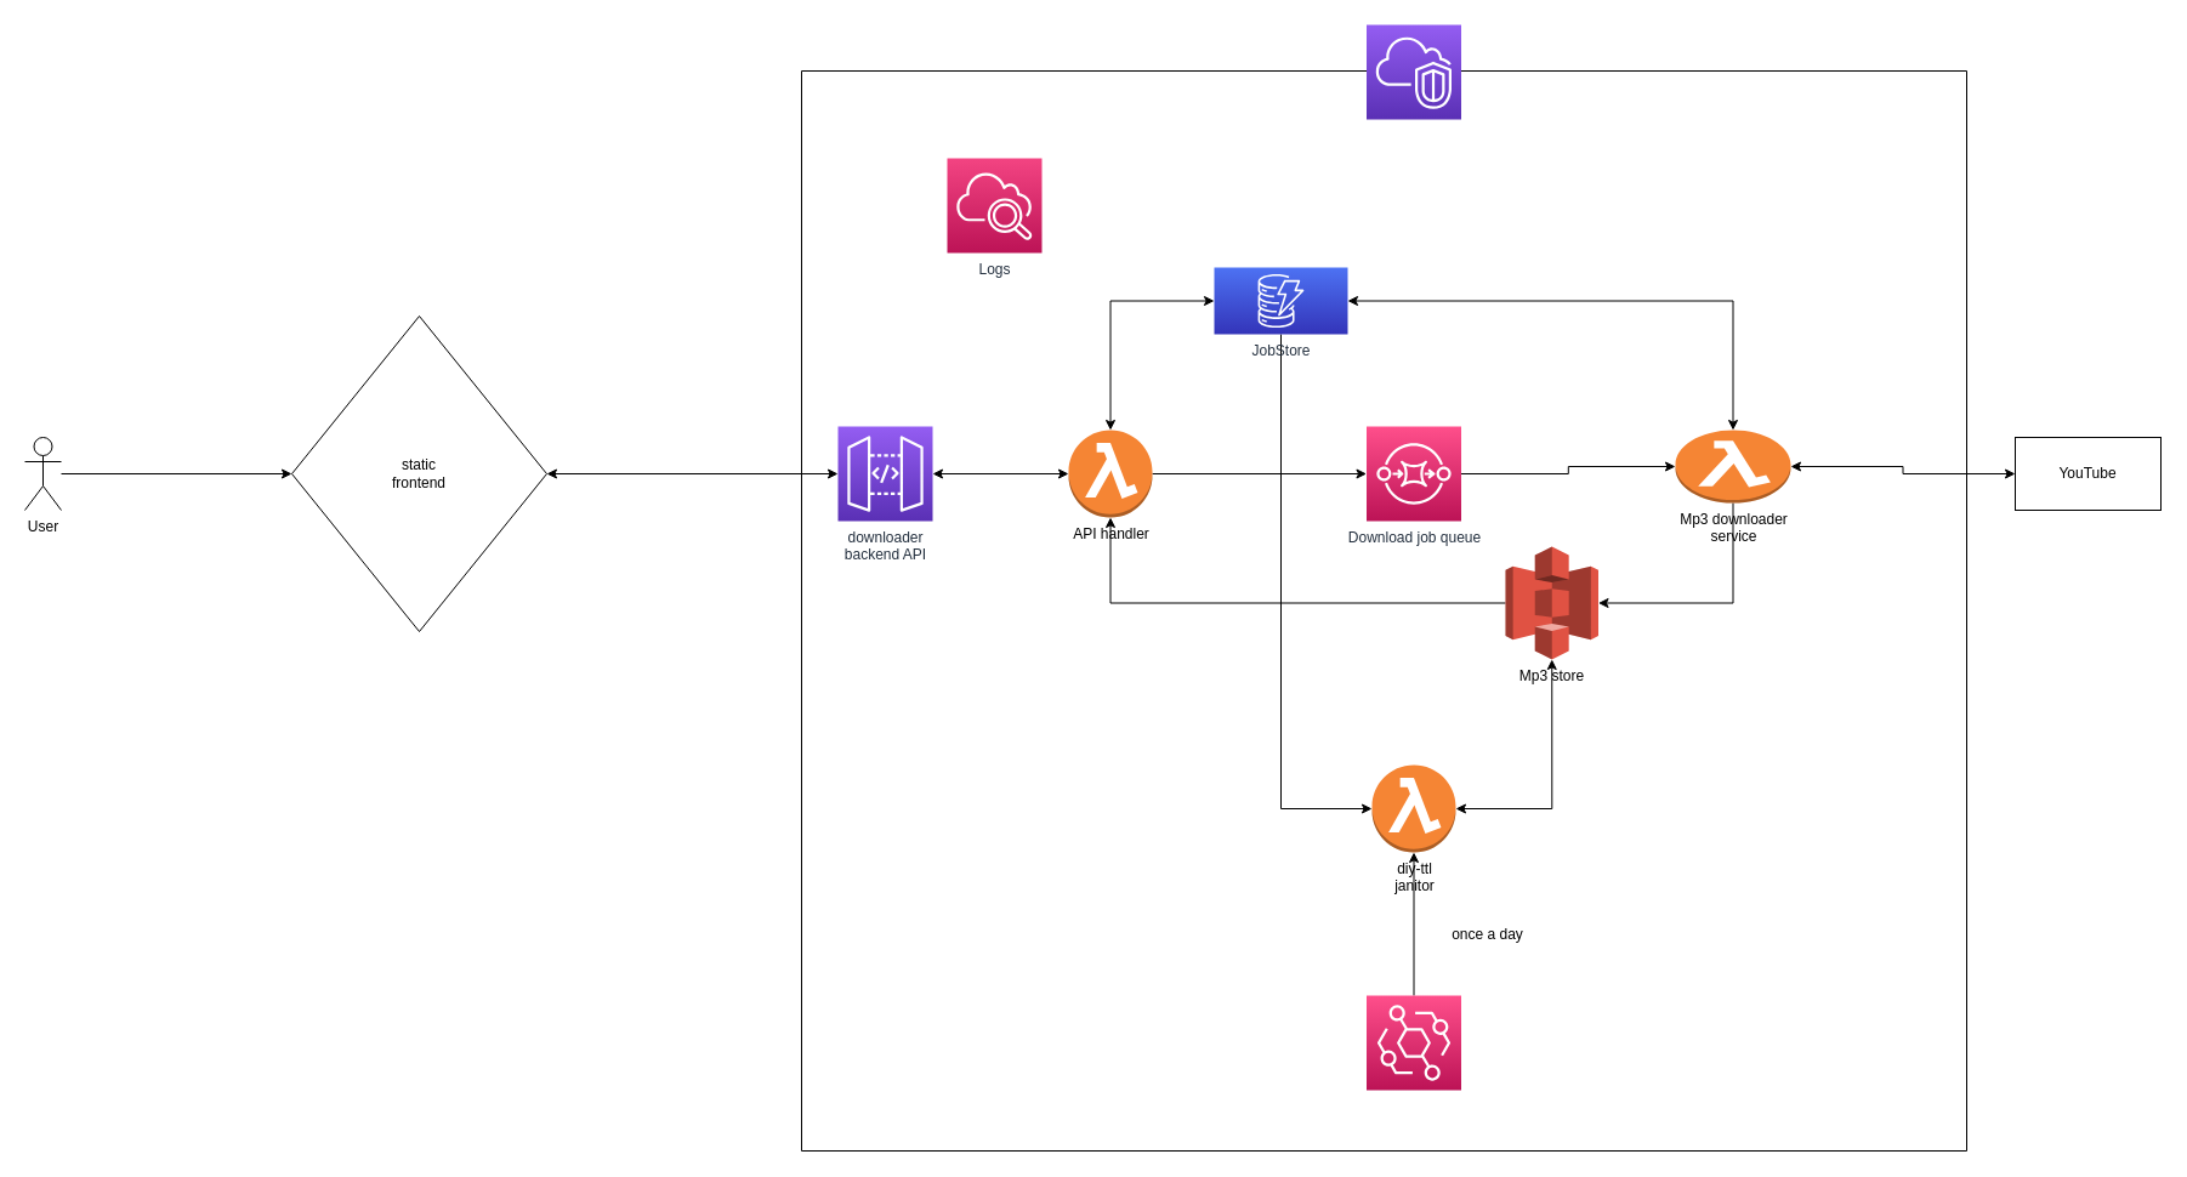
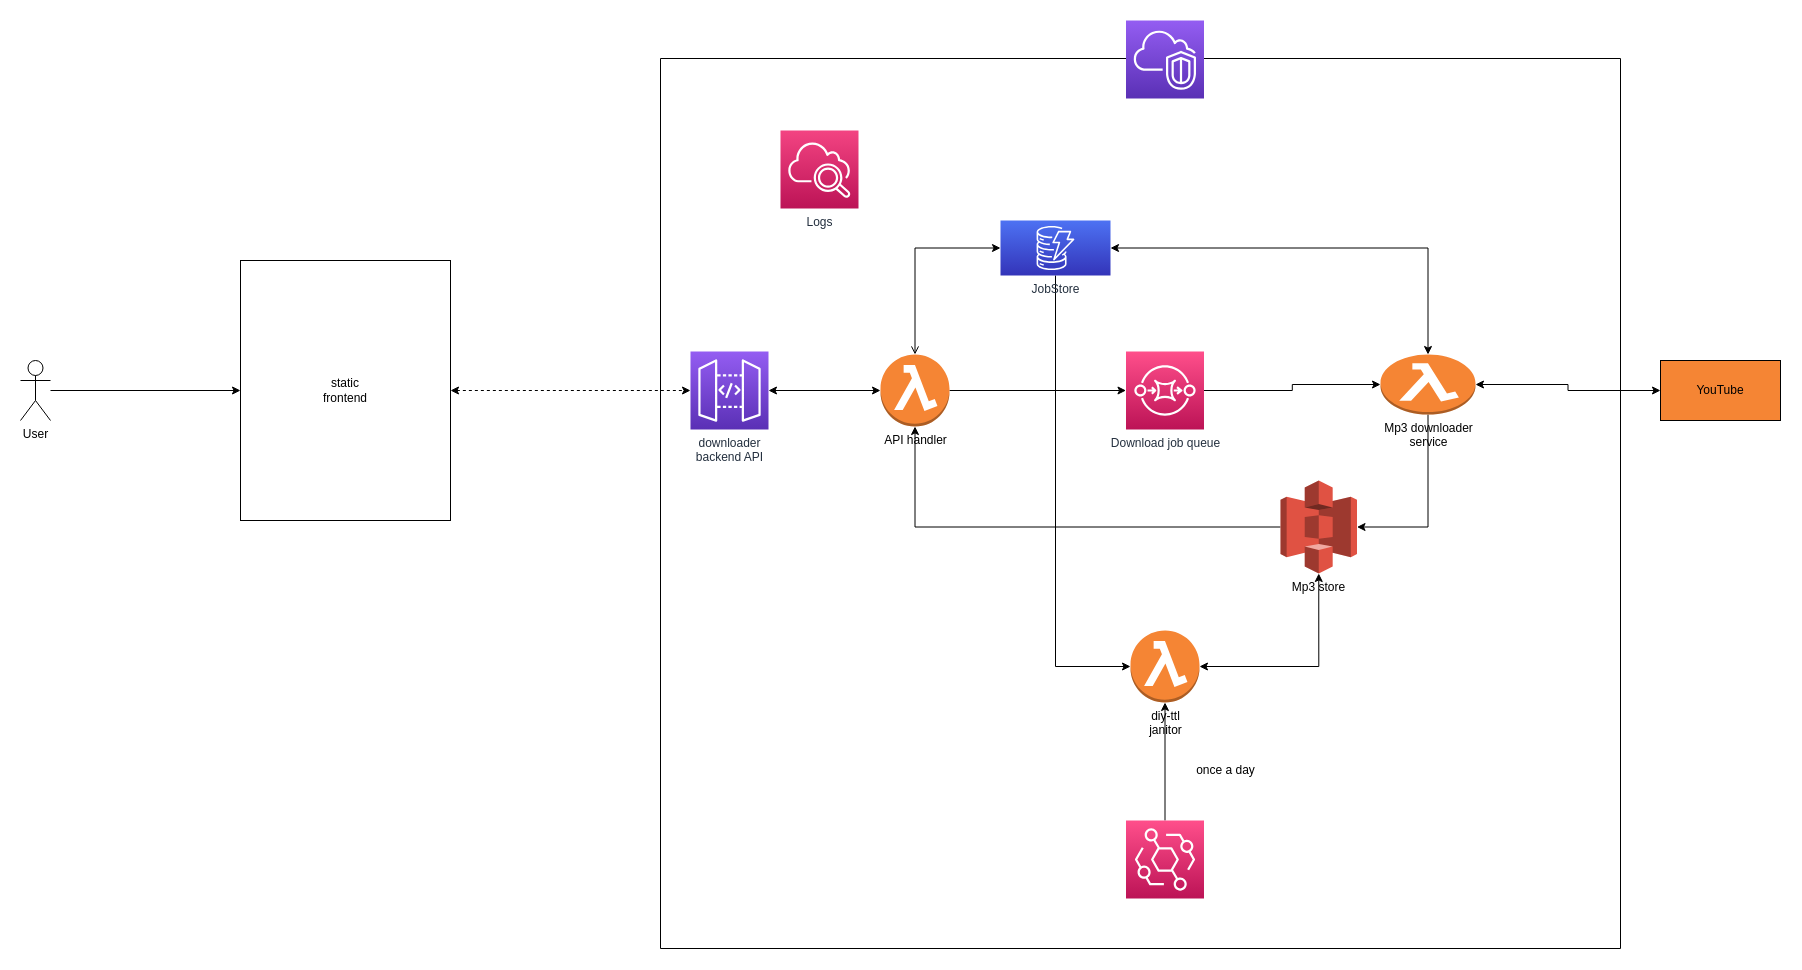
  <mxCell id="0" />
  <mxCell id="1" parent="0" />
- <mxCell id="2" style="edgeStyle=orthogonalEdgeStyle;rounded=0;orthogonalLoop=1;jettySize=auto;html=1;exitX=1;exitY=0.5;exitDx=0;exitDy=0;startArrow=classic;startFill=1;" edge="1" parent="1" source="3" target="29"><mxGeometry relative="1" as="geometry" /></mxCell>
- <mxCell id="3" value="static&lt;br&gt;frontend" style="rhombus;whiteSpace=wrap;html=1;" vertex="1" parent="1"><mxGeometry x="240" y="260" width="210" height="260" as="geometry" /></mxCell>
+ <mxCell id="2" style="edgeStyle=orthogonalEdgeStyle;rounded=0;orthogonalLoop=1;jettySize=auto;html=1;exitX=1;exitY=0.5;exitDx=0;exitDy=0;startArrow=classic;startFill=1;dashed=1;" edge="1" parent="1" source="3" target="29"><mxGeometry relative="1" as="geometry" /></mxCell>
+ <mxCell id="3" value="static&lt;br&gt;frontend" style="rounded=0;whiteSpace=wrap;html=1;" vertex="1" parent="1"><mxGeometry x="240" y="260" width="210" height="260" as="geometry" /></mxCell>
  <mxCell id="4" style="edgeStyle=orthogonalEdgeStyle;rounded=0;orthogonalLoop=1;jettySize=auto;html=1;" edge="1" parent="1" source="5" target="3"><mxGeometry relative="1" as="geometry" /></mxCell>
  <mxCell id="5" value="User" style="shape=umlActor;verticalLabelPosition=bottom;verticalAlign=top;html=1;outlineConnect=0;" vertex="1" parent="1"><mxGeometry x="20" y="360" width="30" height="60" as="geometry" /></mxCell>
  <mxCell id="6" style="edgeStyle=orthogonalEdgeStyle;rounded=0;orthogonalLoop=1;jettySize=auto;html=1;exitX=1;exitY=0.5;exitDx=0;exitDy=0;exitPerimeter=0;entryX=0;entryY=0.5;entryDx=0;entryDy=0;entryPerimeter=0;startArrow=classic;startFill=1;" edge="1" parent="1" source="29" target="8"><mxGeometry relative="1" as="geometry" /></mxCell>
  <mxCell id="7" style="edgeStyle=orthogonalEdgeStyle;rounded=0;orthogonalLoop=1;jettySize=auto;html=1;exitX=1;exitY=0.5;exitDx=0;exitDy=0;exitPerimeter=0;startArrow=none;startFill=0;" edge="1" parent="1" source="8" target="13"><mxGeometry relative="1" as="geometry" /></mxCell>
  <mxCell id="8" value="API handler" style="outlineConnect=0;dashed=0;verticalLabelPosition=bottom;verticalAlign=top;align=center;html=1;shape=mxgraph.aws3.lambda_function;fillColor=#F58534;gradientColor=none;" vertex="1" parent="1"><mxGeometry x="880" y="354" width="69" height="72" as="geometry" /></mxCell>
- <mxCell id="9" style="edgeStyle=orthogonalEdgeStyle;rounded=0;orthogonalLoop=1;jettySize=auto;html=1;exitX=0;exitY=0.5;exitDx=0;exitDy=0;exitPerimeter=0;startArrow=classic;startFill=1;" edge="1" parent="1" source="11" target="8"><mxGeometry relative="1" as="geometry" /></mxCell>
+ <mxCell id="9" style="edgeStyle=orthogonalEdgeStyle;rounded=0;orthogonalLoop=1;jettySize=auto;html=1;exitX=0;exitY=0.5;exitDx=0;exitDy=0;exitPerimeter=0;startArrow=classic;startFill=1;endArrow=open;" edge="1" parent="1" source="11" target="8"><mxGeometry relative="1" as="geometry" /></mxCell>
  <mxCell id="10" style="edgeStyle=orthogonalEdgeStyle;rounded=0;orthogonalLoop=1;jettySize=auto;html=1;exitX=0.5;exitY=1;exitDx=0;exitDy=0;exitPerimeter=0;entryX=0;entryY=0.5;entryDx=0;entryDy=0;entryPerimeter=0;startArrow=none;startFill=0;" edge="1" parent="1" source="11" target="21"><mxGeometry relative="1" as="geometry" /></mxCell>
  <mxCell id="11" value="JobStore" style="sketch=0;points=[[0,0,0],[0.25,0,0],[0.5,0,0],[0.75,0,0],[1,0,0],[0,1,0],[0.25,1,0],[0.5,1,0],[0.75,1,0],[1,1,0],[0,0.25,0],[0,0.5,0],[0,0.75,0],[1,0.25,0],[1,0.5,0],[1,0.75,0]];outlineConnect=0;fontColor=#232F3E;gradientColor=#4D72F3;gradientDirection=north;fillColor=#3334B9;strokeColor=#ffffff;dashed=0;verticalLabelPosition=bottom;verticalAlign=top;align=center;html=1;fontSize=12;fontStyle=0;aspect=fixed;shape=mxgraph.aws4.resourceIcon;resIcon=mxgraph.aws4.dynamodb;" vertex="1" parent="1"><mxGeometry x="1000" y="220" width="110" height="55" as="geometry" /></mxCell>
  <mxCell id="12" style="edgeStyle=orthogonalEdgeStyle;rounded=0;orthogonalLoop=1;jettySize=auto;html=1;exitX=1;exitY=0.5;exitDx=0;exitDy=0;exitPerimeter=0;startArrow=none;startFill=0;" edge="1" parent="1" source="13" target="17"><mxGeometry relative="1" as="geometry" /></mxCell>
  <mxCell id="13" value="Download job queue" style="sketch=0;points=[[0,0,0],[0.25,0,0],[0.5,0,0],[0.75,0,0],[1,0,0],[0,1,0],[0.25,1,0],[0.5,1,0],[0.75,1,0],[1,1,0],[0,0.25,0],[0,0.5,0],[0,0.75,0],[1,0.25,0],[1,0.5,0],[1,0.75,0]];outlineConnect=0;fontColor=#232F3E;gradientColor=#FF4F8B;gradientDirection=north;fillColor=#BC1356;strokeColor=#ffffff;dashed=0;verticalLabelPosition=bottom;verticalAlign=top;align=center;html=1;fontSize=12;fontStyle=0;aspect=fixed;shape=mxgraph.aws4.resourceIcon;resIcon=mxgraph.aws4.sqs;" vertex="1" parent="1"><mxGeometry x="1125.5" y="351" width="78" height="78" as="geometry" /></mxCell>
  <mxCell id="14" style="edgeStyle=orthogonalEdgeStyle;rounded=0;orthogonalLoop=1;jettySize=auto;html=1;exitX=0.5;exitY=0;exitDx=0;exitDy=0;exitPerimeter=0;startArrow=classic;startFill=1;entryX=1;entryY=0.5;entryDx=0;entryDy=0;entryPerimeter=0;" edge="1" parent="1" source="17" target="11"><mxGeometry relative="1" as="geometry"><mxPoint x="1290" y="200" as="targetPoint" /></mxGeometry></mxCell>
  <mxCell id="15" style="edgeStyle=orthogonalEdgeStyle;rounded=0;orthogonalLoop=1;jettySize=auto;html=1;exitX=1;exitY=0.5;exitDx=0;exitDy=0;exitPerimeter=0;startArrow=classic;startFill=1;" edge="1" parent="1" source="17" target="18"><mxGeometry relative="1" as="geometry" /></mxCell>
  <mxCell id="16" style="edgeStyle=orthogonalEdgeStyle;rounded=0;orthogonalLoop=1;jettySize=auto;html=1;exitX=0.5;exitY=1;exitDx=0;exitDy=0;exitPerimeter=0;entryX=1;entryY=0.5;entryDx=0;entryDy=0;entryPerimeter=0;startArrow=none;startFill=0;" edge="1" parent="1" source="17" target="22"><mxGeometry relative="1" as="geometry"><mxPoint x="1414.5" y="500" as="sourcePoint" /><mxPoint x="1331" y="593" as="targetPoint" /></mxGeometry></mxCell>
  <mxCell id="17" value="Mp3 downloader&lt;br&gt;service" style="outlineConnect=0;dashed=0;verticalLabelPosition=bottom;verticalAlign=top;align=center;html=1;shape=mxgraph.aws3.lambda_function;fillColor=#F58534;gradientColor=none;" vertex="1" parent="1"><mxGeometry x="1380" y="354" width="95" height="60" as="geometry" /></mxCell>
- <mxCell id="18" value="YouTube" style="rounded=0;whiteSpace=wrap;html=1;" vertex="1" parent="1"><mxGeometry x="1660" y="360" width="120" height="60" as="geometry" /></mxCell>
+ <mxCell id="18" value="YouTube" style="rounded=0;whiteSpace=wrap;html=1;fillColor=#f58534;" vertex="1" parent="1"><mxGeometry x="1660" y="360" width="120" height="60" as="geometry" /></mxCell>
  <mxCell id="19" style="edgeStyle=orthogonalEdgeStyle;rounded=0;orthogonalLoop=1;jettySize=auto;html=1;entryX=0.5;entryY=1;entryDx=0;entryDy=0;entryPerimeter=0;startArrow=none;startFill=0;exitX=0;exitY=0.5;exitDx=0;exitDy=0;exitPerimeter=0;" edge="1" parent="1" source="22" target="8"><mxGeometry relative="1" as="geometry"><mxPoint x="1150" y="594" as="sourcePoint" /><mxPoint x="914.5" y="500" as="targetPoint" /></mxGeometry></mxCell>
  <mxCell id="20" style="edgeStyle=orthogonalEdgeStyle;rounded=0;orthogonalLoop=1;jettySize=auto;html=1;exitX=0.5;exitY=1;exitDx=0;exitDy=0;exitPerimeter=0;entryX=1;entryY=0.5;entryDx=0;entryDy=0;entryPerimeter=0;startArrow=classic;startFill=1;endArrow=classic;endFill=1;" edge="1" parent="1" source="22" target="21"><mxGeometry relative="1" as="geometry"><mxPoint x="1292" y="558" as="sourcePoint" /></mxGeometry></mxCell>
  <mxCell id="21" value="diy-ttl&lt;br&gt;janitor" style="outlineConnect=0;dashed=0;verticalLabelPosition=bottom;verticalAlign=top;align=center;html=1;shape=mxgraph.aws3.lambda_function;fillColor=#F58534;gradientColor=none;" vertex="1" parent="1"><mxGeometry x="1130" y="630" width="69" height="72" as="geometry" /></mxCell>
- <mxCell id="22" value="Mp3 store" style="outlineConnect=0;dashed=0;verticalLabelPosition=bottom;verticalAlign=top;align=center;html=1;shape=mxgraph.aws3.s3;fillColor=#E05243;gradientColor=none;" vertex="1" parent="1"><mxGeometry x="1240" y="450" width="76.5" height="93" as="geometry" /></mxCell>
+ <mxCell id="22" value="Mp3 store" style="outlineConnect=0;dashed=0;verticalLabelPosition=bottom;verticalAlign=top;align=center;html=1;shape=mxgraph.aws3.s3;fillColor=#E05243;gradientColor=none;" vertex="1" parent="1"><mxGeometry x="1280" y="480" width="76.5" height="93" as="geometry" /></mxCell>
  <mxCell id="23" style="edgeStyle=orthogonalEdgeStyle;rounded=0;orthogonalLoop=1;jettySize=auto;html=1;exitX=0.5;exitY=0;exitDx=0;exitDy=0;exitPerimeter=0;startArrow=none;startFill=0;endArrow=classic;endFill=1;" edge="1" parent="1" source="25" target="21"><mxGeometry relative="1" as="geometry" /></mxCell>
  <mxCell id="24" value="" style="swimlane;startSize=0;" vertex="1" parent="1"><mxGeometry x="660" y="58" width="960" height="890" as="geometry" /></mxCell>
  <mxCell id="25" value="" style="sketch=0;points=[[0,0,0],[0.25,0,0],[0.5,0,0],[0.75,0,0],[1,0,0],[0,1,0],[0.25,1,0],[0.5,1,0],[0.75,1,0],[1,1,0],[0,0.25,0],[0,0.5,0],[0,0.75,0],[1,0.25,0],[1,0.5,0],[1,0.75,0]];outlineConnect=0;fontColor=#232F3E;gradientColor=#FF4F8B;gradientDirection=north;fillColor=#BC1356;strokeColor=#ffffff;dashed=0;verticalLabelPosition=bottom;verticalAlign=top;align=center;html=1;fontSize=12;fontStyle=0;aspect=fixed;shape=mxgraph.aws4.resourceIcon;resIcon=mxgraph.aws4.eventbridge;" vertex="1" parent="24"><mxGeometry x="465.5" y="762" width="78" height="78" as="geometry" /></mxCell>
  <mxCell id="26" value="once a day" style="text;html=1;align=center;verticalAlign=middle;resizable=0;points=[];autosize=1;strokeColor=none;fillColor=none;" vertex="1" parent="24"><mxGeometry x="530" y="702" width="70" height="20" as="geometry" /></mxCell>
  <mxCell id="27" value="" style="sketch=0;points=[[0,0,0],[0.25,0,0],[0.5,0,0],[0.75,0,0],[1,0,0],[0,1,0],[0.25,1,0],[0.5,1,0],[0.75,1,0],[1,1,0],[0,0.25,0],[0,0.5,0],[0,0.75,0],[1,0.25,0],[1,0.5,0],[1,0.75,0]];outlineConnect=0;fontColor=#232F3E;gradientColor=#945DF2;gradientDirection=north;fillColor=#5A30B5;strokeColor=#ffffff;dashed=0;verticalLabelPosition=bottom;verticalAlign=top;align=center;html=1;fontSize=12;fontStyle=0;aspect=fixed;shape=mxgraph.aws4.resourceIcon;resIcon=mxgraph.aws4.vpc;" vertex="1" parent="24"><mxGeometry x="465.5" y="-38" width="78" height="78" as="geometry" /></mxCell>
  <mxCell id="28" value="Logs" style="sketch=0;points=[[0,0,0],[0.25,0,0],[0.5,0,0],[0.75,0,0],[1,0,0],[0,1,0],[0.25,1,0],[0.5,1,0],[0.75,1,0],[1,1,0],[0,0.25,0],[0,0.5,0],[0,0.75,0],[1,0.25,0],[1,0.5,0],[1,0.75,0]];points=[[0,0,0],[0.25,0,0],[0.5,0,0],[0.75,0,0],[1,0,0],[0,1,0],[0.25,1,0],[0.5,1,0],[0.75,1,0],[1,1,0],[0,0.25,0],[0,0.5,0],[0,0.75,0],[1,0.25,0],[1,0.5,0],[1,0.75,0]];outlineConnect=0;fontColor=#232F3E;gradientColor=#F34482;gradientDirection=north;fillColor=#BC1356;strokeColor=#ffffff;dashed=0;verticalLabelPosition=bottom;verticalAlign=top;align=center;html=1;fontSize=12;fontStyle=0;aspect=fixed;shape=mxgraph.aws4.resourceIcon;resIcon=mxgraph.aws4.cloudwatch_2;" vertex="1" parent="24"><mxGeometry x="120" y="72" width="78" height="78" as="geometry" /></mxCell>
  <mxCell id="29" value="downloader&lt;br&gt;backend API" style="sketch=0;points=[[0,0,0],[0.25,0,0],[0.5,0,0],[0.75,0,0],[1,0,0],[0,1,0],[0.25,1,0],[0.5,1,0],[0.75,1,0],[1,1,0],[0,0.25,0],[0,0.5,0],[0,0.75,0],[1,0.25,0],[1,0.5,0],[1,0.75,0]];outlineConnect=0;fontColor=#232F3E;gradientColor=#945DF2;gradientDirection=north;fillColor=#5A30B5;strokeColor=#ffffff;dashed=0;verticalLabelPosition=bottom;verticalAlign=top;align=center;html=1;fontSize=12;fontStyle=0;aspect=fixed;shape=mxgraph.aws4.resourceIcon;resIcon=mxgraph.aws4.api_gateway;" vertex="1" parent="24"><mxGeometry x="30" y="293" width="78" height="78" as="geometry" /></mxCell>
